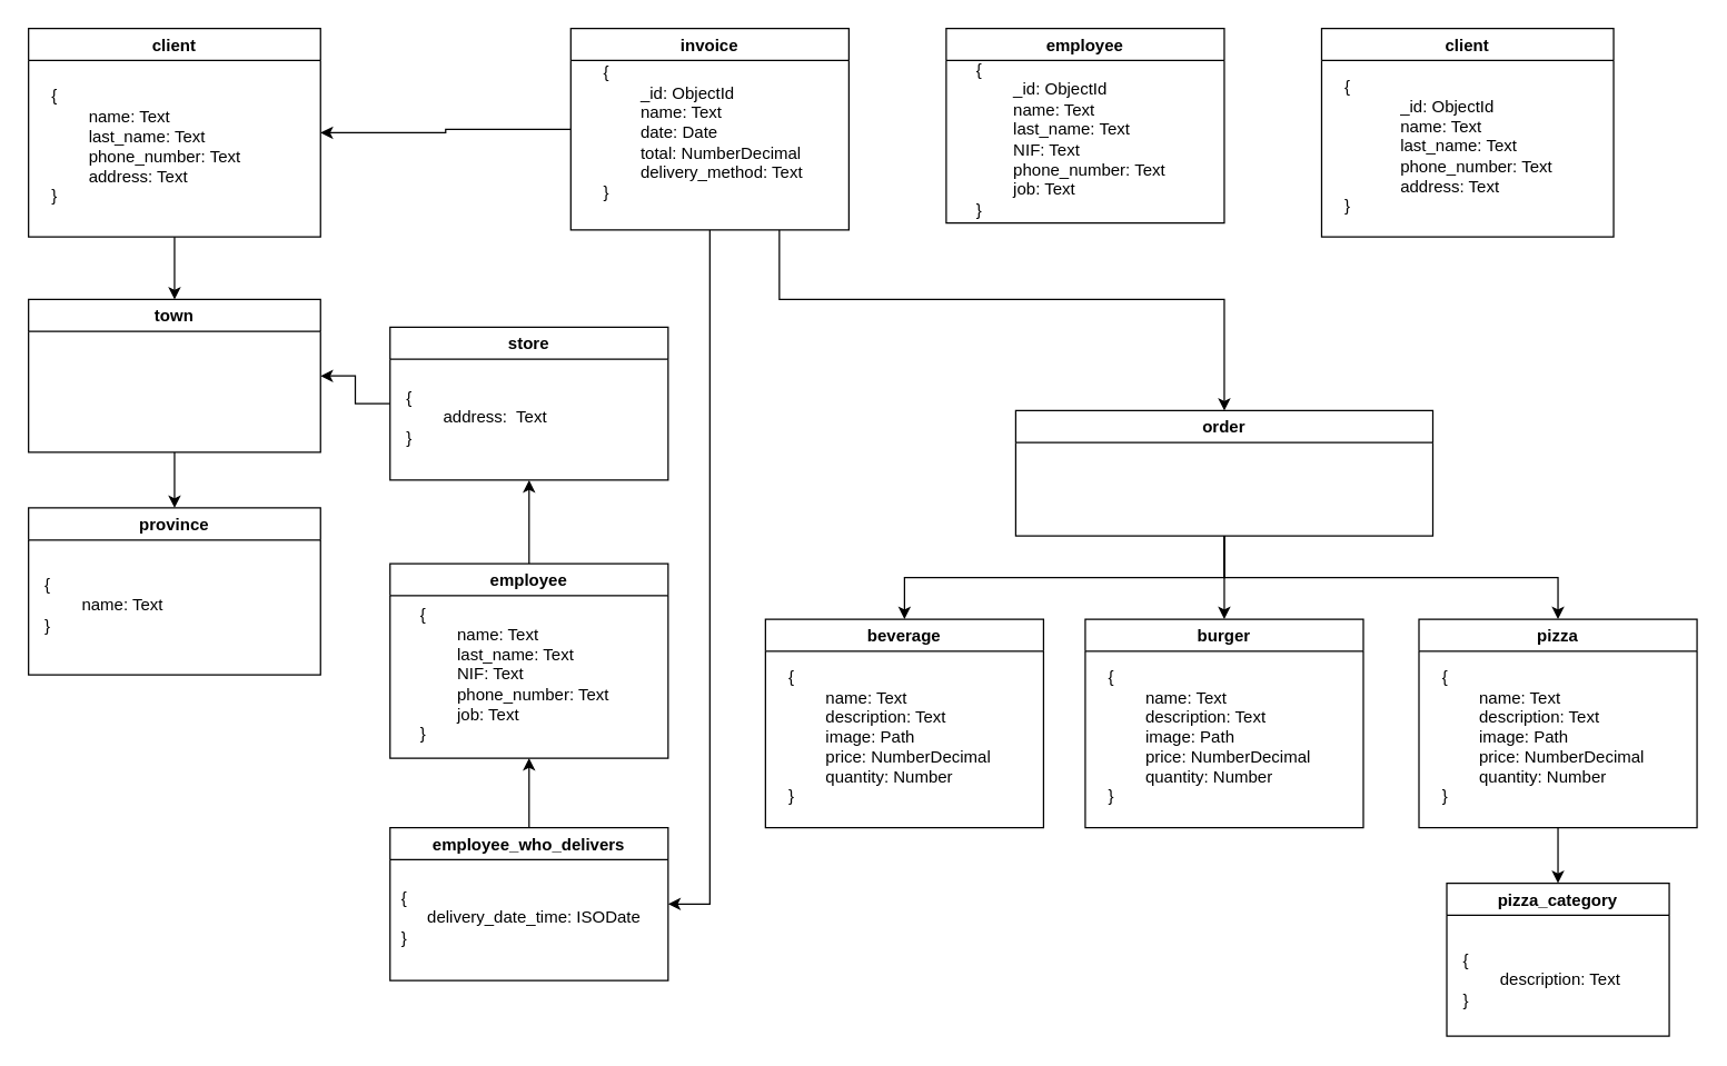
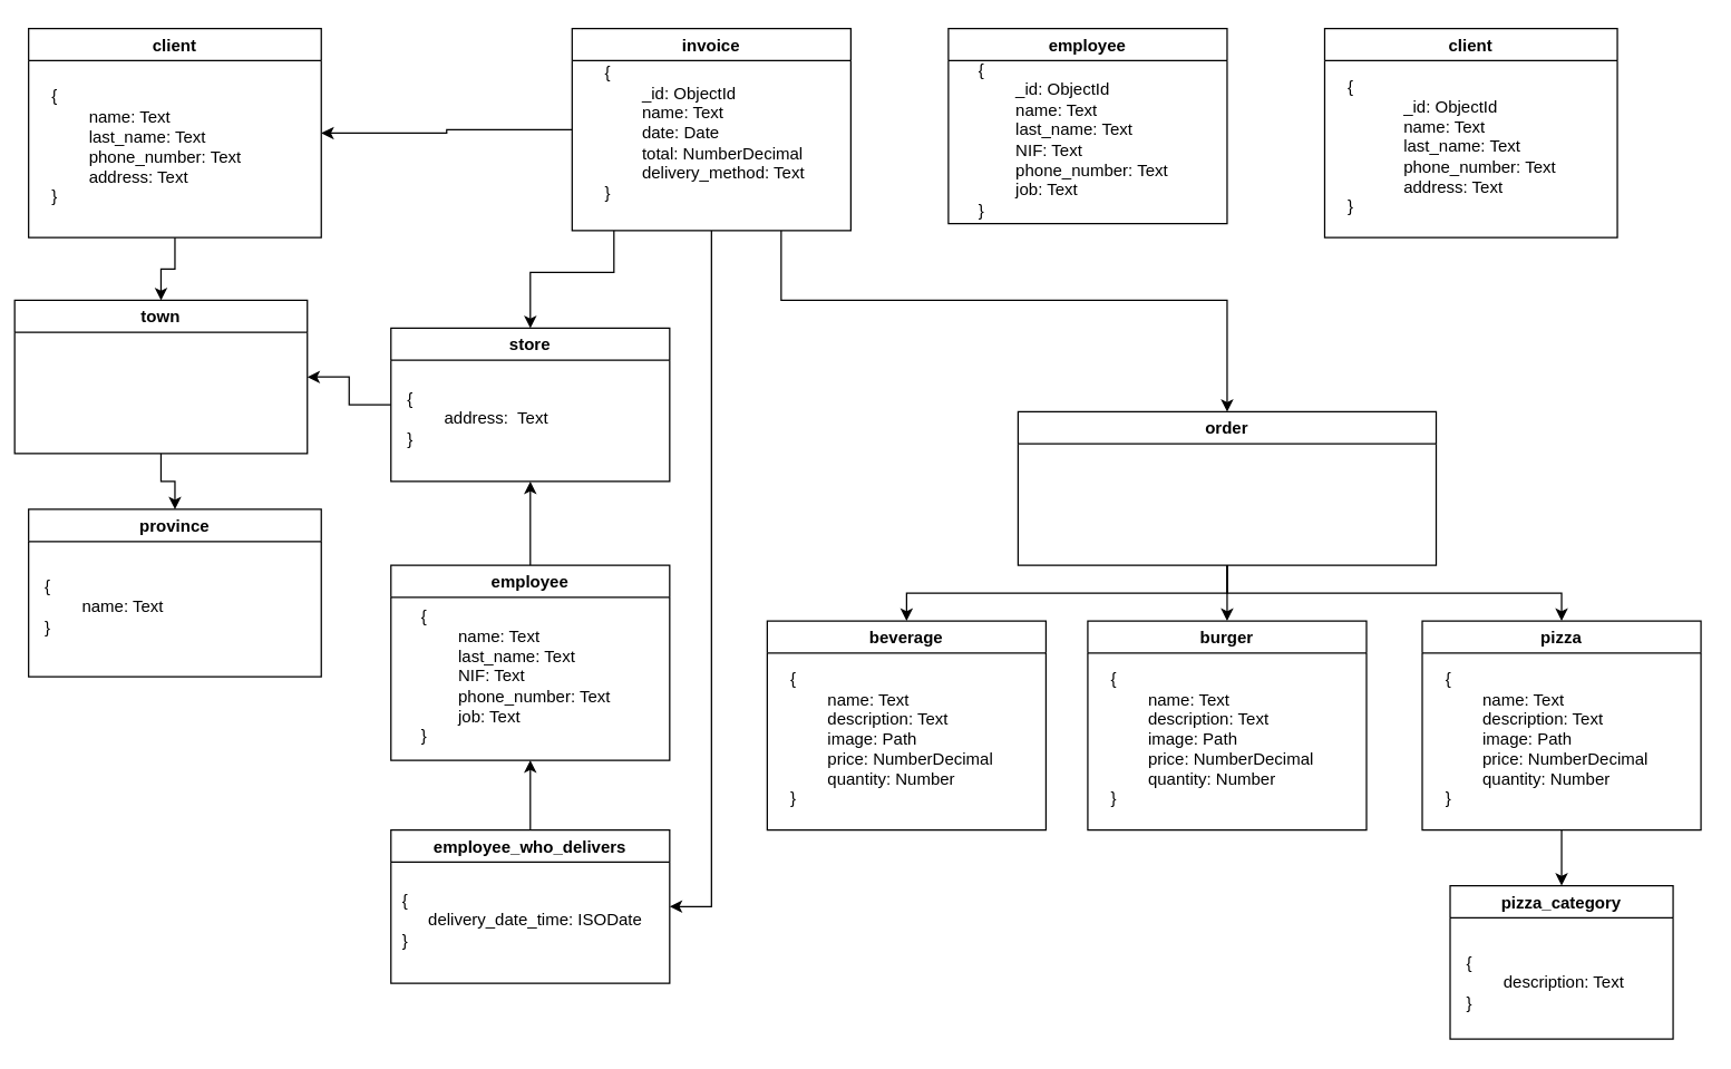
  <mxCell id="0" />
  <mxCell id="1" parent="0" />
+ <mxCell id="2" style="edgeStyle=orthogonalEdgeStyle;rounded=0;orthogonalLoop=1;jettySize=auto;html=1;entryX=0.5;entryY=0;entryDx=0;entryDy=0;" parent="1" source="6" target="32" edge="1"><mxGeometry relative="1" as="geometry"><Array as="points"><mxPoint x="440" y="195" /><mxPoint x="380" y="195" /></Array></mxGeometry></mxCell>
  <mxCell id="3" style="edgeStyle=orthogonalEdgeStyle;rounded=0;orthogonalLoop=1;jettySize=auto;html=1;entryX=0.5;entryY=0;entryDx=0;entryDy=0;exitX=0.75;exitY=1;exitDx=0;exitDy=0;" parent="1" source="6" target="18" edge="1"><mxGeometry relative="1" as="geometry"><Array as="points"><mxPoint x="560" y="215" /><mxPoint x="880" y="215" /></Array></mxGeometry></mxCell>
  <mxCell id="4" style="edgeStyle=orthogonalEdgeStyle;rounded=0;orthogonalLoop=1;jettySize=auto;html=1;" parent="1" source="6" target="14" edge="1"><mxGeometry relative="1" as="geometry"><Array as="points"><mxPoint x="510" y="650" /></Array></mxGeometry></mxCell>
  <mxCell id="5" style="edgeStyle=orthogonalEdgeStyle;rounded=0;orthogonalLoop=1;jettySize=auto;html=1;entryX=1;entryY=0.5;entryDx=0;entryDy=0;" parent="1" source="6" target="9" edge="1"><mxGeometry relative="1" as="geometry" /></mxCell>
  <mxCell id="6" value="invoice" style="swimlane;startSize=23;" parent="1" vertex="1"><mxGeometry x="410" y="20" width="200" height="145" as="geometry" /></mxCell>
  <mxCell id="7" value="&lt;div align=&quot;left&quot;&gt;{&lt;/div&gt;&lt;div align=&quot;left&quot;&gt;&lt;span style=&quot;white-space: pre;&quot;&gt;&#09;&lt;/span&gt;_id: ObjectId&lt;/div&gt;&lt;div align=&quot;left&quot;&gt;&lt;span style=&quot;white-space: pre;&quot;&gt;&#09;&lt;/span&gt;name: Text&lt;br&gt;&lt;/div&gt;&lt;div align=&quot;left&quot;&gt;&lt;span style=&quot;white-space: pre;&quot;&gt;&#09;&lt;/span&gt;date: Date&lt;/div&gt;&lt;div align=&quot;left&quot;&gt;&lt;span style=&quot;white-space: pre;&quot;&gt;&#09;total: NumberDecimal&lt;/span&gt;&lt;/div&gt;&lt;div align=&quot;left&quot;&gt;&lt;span style=&quot;white-space: pre;&quot;&gt;&#09;&lt;/span&gt;delivery_method: Text&lt;br&gt;&lt;/div&gt;&lt;div align=&quot;left&quot;&gt;}&lt;br&gt;&lt;/div&gt;" style="text;html=1;align=center;verticalAlign=middle;resizable=0;points=[];autosize=1;strokeColor=none;fillColor=none;" parent="6" vertex="1"><mxGeometry x="10" y="20" width="170" height="110" as="geometry" /></mxCell>
  <mxCell id="8" style="edgeStyle=orthogonalEdgeStyle;rounded=0;orthogonalLoop=1;jettySize=auto;html=1;entryX=0.5;entryY=0;entryDx=0;entryDy=0;" parent="1" source="9" target="28" edge="1"><mxGeometry relative="1" as="geometry"><mxPoint x="10" y="340" as="targetPoint" /></mxGeometry></mxCell>
  <mxCell id="9" value="client" style="swimlane;" parent="1" vertex="1"><mxGeometry x="20" y="20" width="210" height="150" as="geometry" /></mxCell>
  <mxCell id="10" value="&lt;div&gt;{&lt;/div&gt;&lt;div&gt;&lt;span style=&quot;white-space: pre;&quot;&gt;&lt;span style=&quot;white-space: pre;&quot;&gt;&#09;&lt;/span&gt;name: Text&lt;/span&gt;&lt;/div&gt;&lt;div&gt;&lt;span style=&quot;white-space: pre;&quot;&gt;&lt;span style=&quot;white-space: pre;&quot;&gt;&#09;&lt;/span&gt;last_name: Text&lt;br&gt;&lt;/span&gt;&lt;/div&gt;&lt;div&gt;&lt;span style=&quot;white-space: pre;&quot;&gt;&#09;&lt;/span&gt;phone_number: Text&lt;/div&gt;&lt;div&gt;&lt;span style=&quot;white-space: pre;&quot;&gt;&#09;&lt;/span&gt;address: Text&lt;br&gt;&lt;/div&gt;&lt;div&gt;}&lt;br&gt;&lt;/div&gt;" style="text;html=1;align=left;verticalAlign=middle;resizable=0;points=[];autosize=1;strokeColor=none;fillColor=none;" parent="9" vertex="1"><mxGeometry x="15" y="40" width="150" height="90" as="geometry" /></mxCell>
  <mxCell id="11" value="burger" style="swimlane;startSize=23;" parent="1" vertex="1"><mxGeometry x="780" y="445" width="200" height="150" as="geometry" /></mxCell>
  <mxCell id="12" value="&lt;div&gt;{&lt;/div&gt;&lt;div&gt;&lt;span style=&quot;white-space: pre;&quot;&gt;&lt;span style=&quot;white-space: pre;&quot;&gt;&#09;name&lt;/span&gt;&lt;/span&gt;: Text&lt;/div&gt;&lt;div&gt;&lt;span style=&quot;white-space: pre;&quot;&gt;&#09;description&lt;/span&gt;: Text&lt;/div&gt;&lt;div&gt;&lt;span style=&quot;white-space: pre;&quot;&gt;&#09;image&lt;/span&gt;: Path&lt;/div&gt;&lt;div&gt;&lt;span style=&quot;white-space: pre;&quot;&gt;&#09;&lt;/span&gt;price: NumberDecimal&lt;/div&gt;&lt;div&gt;&lt;span style=&quot;white-space: pre;&quot;&gt;&#09;&lt;/span&gt;quantity: Number&lt;br&gt;&lt;/div&gt;&lt;div&gt;}&lt;br&gt;&lt;/div&gt;" style="text;html=1;align=left;verticalAlign=middle;resizable=0;points=[];autosize=1;strokeColor=none;fillColor=none;" parent="11" vertex="1"><mxGeometry x="15" y="30" width="170" height="110" as="geometry" /></mxCell>
  <mxCell id="13" style="edgeStyle=orthogonalEdgeStyle;rounded=0;orthogonalLoop=1;jettySize=auto;html=1;entryX=0.5;entryY=1;entryDx=0;entryDy=0;" parent="1" source="14" target="35" edge="1"><mxGeometry relative="1" as="geometry" /></mxCell>
  <mxCell id="14" value="employee_who_delivers" style="swimlane;" parent="1" vertex="1"><mxGeometry x="280" y="595" width="200" height="110" as="geometry" /></mxCell>
  <mxCell id="15" value="{&lt;br&gt;&lt;span style=&quot;white-space: pre;&quot;&gt;&#09;&lt;span style=&quot;white-space: pre;&quot;&gt;&#09;&lt;/span&gt;&lt;span style=&quot;white-space: pre;&quot;&gt;&#09;&lt;/span&gt;&lt;span style=&quot;white-space: pre;&quot;&gt;&#09;&lt;/span&gt;&lt;span style=&quot;white-space: pre;&quot;&gt;&#09;&lt;/span&gt;&lt;span style=&quot;white-space: pre;&quot;&gt;&#09;&lt;/span&gt;&lt;span style=&quot;white-space: pre;&quot;&gt;&#09;&lt;/span&gt;&lt;/span&gt;delivery_date_time: ISODate&lt;br&gt;}" style="text;html=1;align=center;verticalAlign=middle;resizable=0;points=[];autosize=1;strokeColor=none;fillColor=none;" parent="14" vertex="1"><mxGeometry x="-170" y="40" width="360" height="50" as="geometry" /></mxCell>
  <mxCell id="16" style="edgeStyle=orthogonalEdgeStyle;rounded=0;orthogonalLoop=1;jettySize=auto;html=1;" parent="1" source="18" target="21" edge="1"><mxGeometry relative="1" as="geometry" /></mxCell>
  <mxCell id="17" style="edgeStyle=orthogonalEdgeStyle;rounded=0;orthogonalLoop=1;jettySize=auto;html=1;" parent="1" source="18" target="23" edge="1"><mxGeometry relative="1" as="geometry" /></mxCell>
- <mxCell id="18" value="order" style="swimlane;" parent="1" vertex="1"><mxGeometry x="730" y="295" width="300" height="90" as="geometry" /></mxCell>
+ <mxCell id="18" value="order" style="swimlane;" parent="1" vertex="1"><mxGeometry x="730" y="295" width="300" height="110" as="geometry" /></mxCell>
  <mxCell id="19" value="" style="endArrow=classic;html=1;rounded=0;entryX=0.5;entryY=0;entryDx=0;entryDy=0;exitX=0.5;exitY=1;exitDx=0;exitDy=0;" parent="1" source="18" target="11" edge="1"><mxGeometry width="50" height="50" relative="1" as="geometry"><mxPoint x="560" y="745" as="sourcePoint" /><mxPoint x="560" y="805" as="targetPoint" /></mxGeometry></mxCell>
  <mxCell id="20" style="edgeStyle=orthogonalEdgeStyle;rounded=0;orthogonalLoop=1;jettySize=auto;html=1;entryX=0.5;entryY=0;entryDx=0;entryDy=0;" parent="1" source="21" edge="1"><mxGeometry relative="1" as="geometry"><mxPoint x="1120" y="635" as="targetPoint" /></mxGeometry></mxCell>
  <mxCell id="21" value="pizza" style="swimlane;startSize=23;" parent="1" vertex="1"><mxGeometry x="1020" y="445" width="200" height="150" as="geometry" /></mxCell>
  <mxCell id="22" value="&lt;div&gt;{&lt;/div&gt;&lt;div&gt;&lt;span style=&quot;white-space: pre;&quot;&gt;&lt;span style=&quot;white-space: pre;&quot;&gt;&#09;name&lt;/span&gt;&lt;/span&gt;: Text&lt;/div&gt;&lt;div&gt;&lt;span style=&quot;white-space: pre;&quot;&gt;&#09;description&lt;/span&gt;: Text&lt;/div&gt;&lt;div&gt;&lt;span style=&quot;white-space: pre;&quot;&gt;&#09;image&lt;/span&gt;: Path&lt;/div&gt;&lt;div&gt;&lt;span style=&quot;white-space: pre;&quot;&gt;&#09;&lt;/span&gt;price: NumberDecimal&lt;/div&gt;&lt;div&gt;&lt;span style=&quot;white-space: pre;&quot;&gt;&#09;&lt;/span&gt;quantity: Number&lt;br&gt;&lt;/div&gt;&lt;div&gt;}&lt;br&gt;&lt;/div&gt;" style="text;html=1;align=left;verticalAlign=middle;resizable=0;points=[];autosize=1;strokeColor=none;fillColor=none;" parent="21" vertex="1"><mxGeometry x="15" y="30" width="170" height="110" as="geometry" /></mxCell>
  <mxCell id="23" value="beverage" style="swimlane;startSize=23;" parent="1" vertex="1"><mxGeometry x="550" y="445" width="200" height="150" as="geometry" /></mxCell>
  <mxCell id="24" value="&lt;div&gt;{&lt;/div&gt;&lt;div&gt;&lt;span style=&quot;white-space: pre;&quot;&gt;&lt;span style=&quot;white-space: pre;&quot;&gt;&#09;name&lt;/span&gt;&lt;/span&gt;: Text&lt;/div&gt;&lt;div&gt;&lt;span style=&quot;white-space: pre;&quot;&gt;&#09;description&lt;/span&gt;: Text&lt;/div&gt;&lt;div&gt;&lt;span style=&quot;white-space: pre;&quot;&gt;&#09;image&lt;/span&gt;: Path&lt;/div&gt;&lt;div&gt;&lt;span style=&quot;white-space: pre;&quot;&gt;&#09;&lt;/span&gt;price: NumberDecimal&lt;/div&gt;&lt;div&gt;&lt;span style=&quot;white-space: pre;&quot;&gt;&#09;&lt;/span&gt;quantity: Number&lt;br&gt;&lt;/div&gt;&lt;div&gt;}&lt;br&gt;&lt;/div&gt;" style="text;html=1;align=left;verticalAlign=middle;resizable=0;points=[];autosize=1;strokeColor=none;fillColor=none;" parent="23" vertex="1"><mxGeometry x="15" y="30" width="170" height="110" as="geometry" /></mxCell>
  <mxCell id="25" value="pizza_category" style="swimlane;" parent="1" vertex="1"><mxGeometry x="1040" y="635" width="160" height="110" as="geometry" /></mxCell>
  <mxCell id="26" value="&lt;div&gt;{&lt;/div&gt;&lt;div&gt;&lt;span style=&quot;white-space: pre;&quot;&gt;&#09;description&lt;/span&gt;: Text&lt;/div&gt;&lt;div&gt;}&lt;br&gt;&lt;/div&gt;" style="text;html=1;align=left;verticalAlign=middle;resizable=0;points=[];autosize=1;strokeColor=none;fillColor=none;" parent="25" vertex="1"><mxGeometry x="10" y="40" width="140" height="60" as="geometry" /></mxCell>
  <mxCell id="27" style="edgeStyle=orthogonalEdgeStyle;rounded=0;orthogonalLoop=1;jettySize=auto;html=1;entryX=0.5;entryY=0;entryDx=0;entryDy=0;" parent="1" source="28" target="29" edge="1"><mxGeometry relative="1" as="geometry" /></mxCell>
- <mxCell id="28" value="town" style="swimlane;" parent="1" vertex="1"><mxGeometry x="20" y="215" width="210" height="110" as="geometry" /></mxCell>
+ <mxCell id="28" value="town" style="swimlane;" parent="1" vertex="1"><mxGeometry x="10" y="215" width="210" height="110" as="geometry" /></mxCell>
  <mxCell id="29" value="province" style="swimlane;" parent="1" vertex="1"><mxGeometry x="20" y="365" width="210" height="120" as="geometry" /></mxCell>
  <mxCell id="30" value="&lt;div&gt;{&lt;/div&gt;&lt;div&gt;&lt;span style=&quot;white-space: pre;&quot;&gt;&#09;&lt;/span&gt;name: Text&lt;/div&gt;&lt;div&gt;}&lt;br&gt;&lt;/div&gt;" style="text;html=1;align=left;verticalAlign=middle;resizable=0;points=[];autosize=1;strokeColor=none;fillColor=none;" parent="29" vertex="1"><mxGeometry x="10" y="40" width="110" height="60" as="geometry" /></mxCell>
  <mxCell id="31" style="edgeStyle=orthogonalEdgeStyle;rounded=0;orthogonalLoop=1;jettySize=auto;html=1;entryX=1;entryY=0.5;entryDx=0;entryDy=0;" parent="1" source="32" target="28" edge="1"><mxGeometry relative="1" as="geometry" /></mxCell>
  <mxCell id="32" value="store" style="swimlane;" parent="1" vertex="1"><mxGeometry x="280" y="235" width="200" height="110" as="geometry" /></mxCell>
  <mxCell id="33" value="&lt;div&gt;&lt;span style=&quot;white-space: pre;&quot;&gt;{&lt;/span&gt;&lt;/div&gt;&lt;div&gt;&lt;span style=&quot;white-space: pre;&quot;&gt;&#09;&lt;/span&gt;address:&amp;nbsp; Text&lt;/div&gt;&lt;div&gt;}&lt;br&gt;&lt;/div&gt;" style="text;html=1;align=left;verticalAlign=middle;resizable=0;points=[];autosize=1;strokeColor=none;fillColor=none;" parent="32" vertex="1"><mxGeometry x="10" y="35" width="120" height="60" as="geometry" /></mxCell>
  <mxCell id="34" style="edgeStyle=orthogonalEdgeStyle;rounded=0;orthogonalLoop=1;jettySize=auto;html=1;entryX=0.5;entryY=1;entryDx=0;entryDy=0;" parent="1" source="35" target="32" edge="1"><mxGeometry relative="1" as="geometry" /></mxCell>
  <mxCell id="35" value="employee" style="swimlane;startSize=23;" parent="1" vertex="1"><mxGeometry x="280" y="405" width="200" height="140" as="geometry" /></mxCell>
  <mxCell id="36" value="&lt;div&gt;{&lt;/div&gt;&lt;div&gt;&lt;span style=&quot;white-space: pre;&quot;&gt;&#09;&lt;/span&gt;name: Text&lt;/div&gt;&lt;div&gt;&lt;span style=&quot;white-space: pre;&quot;&gt;&#09;&lt;/span&gt;last_name: Text&lt;br&gt;&lt;/div&gt;&lt;div&gt;&lt;span style=&quot;white-space: pre;&quot;&gt;&#09;&lt;/span&gt;NIF: Text&lt;/div&gt;&lt;div&gt;&lt;span style=&quot;white-space: pre;&quot;&gt;&#09;&lt;/span&gt;phone_number: Text&lt;br&gt;&lt;/div&gt;&lt;div&gt;&lt;span style=&quot;white-space: pre;&quot;&gt;&#09;&lt;/span&gt;job: Text&lt;br&gt;&lt;/div&gt;&lt;div&gt;}&lt;br&gt;&lt;/div&gt;" style="text;html=1;align=left;verticalAlign=middle;resizable=0;points=[];autosize=1;strokeColor=none;fillColor=none;" parent="35" vertex="1"><mxGeometry x="20" y="30" width="150" height="100" as="geometry" /></mxCell>
  <mxCell id="37" value="client" style="swimlane;" parent="1" vertex="1"><mxGeometry x="950" y="20" width="210" height="150" as="geometry" /></mxCell>
  <mxCell id="38" value="&lt;div&gt;{&lt;/div&gt;&lt;blockquote style=&quot;margin: 0 0 0 40px; border: none; padding: 0px;&quot;&gt;&lt;div&gt;_id: ObjectId&lt;/div&gt;&lt;div&gt;&lt;span style=&quot;&quot;&gt;name: Text&lt;/span&gt;&lt;/div&gt;&lt;div&gt;&lt;span style=&quot;&quot;&gt;last_name: Text&lt;/span&gt;&lt;/div&gt;&lt;div&gt;phone_number: Text&lt;/div&gt;&lt;div&gt;address: Text&lt;/div&gt;&lt;/blockquote&gt;&lt;div&gt;}&lt;br&gt;&lt;/div&gt;" style="text;html=1;align=left;verticalAlign=middle;resizable=0;points=[];autosize=1;strokeColor=none;fillColor=none;" parent="37" vertex="1"><mxGeometry x="15" y="35" width="160" height="100" as="geometry" /></mxCell>
  <mxCell id="39" value="employee" style="swimlane;startSize=23;" parent="1" vertex="1"><mxGeometry x="680" y="20" width="200" height="140" as="geometry" /></mxCell>
  <mxCell id="40" value="&lt;div&gt;{&lt;/div&gt;&lt;div&gt;&lt;span style=&quot;white-space: pre;&quot;&gt;&#09;&lt;/span&gt;_id: ObjectId&lt;br&gt;&lt;/div&gt;&lt;div&gt;&lt;span style=&quot;white-space: pre;&quot;&gt;&#09;&lt;/span&gt;name: Text&lt;/div&gt;&lt;div&gt;&lt;span style=&quot;white-space: pre;&quot;&gt;&#09;&lt;/span&gt;last_name: Text&lt;br&gt;&lt;/div&gt;&lt;div&gt;&lt;span style=&quot;white-space: pre;&quot;&gt;&#09;&lt;/span&gt;NIF: Text&lt;/div&gt;&lt;div&gt;&lt;span style=&quot;white-space: pre;&quot;&gt;&#09;&lt;/span&gt;phone_number: Text&lt;br&gt;&lt;/div&gt;&lt;div&gt;&lt;span style=&quot;white-space: pre;&quot;&gt;&#09;&lt;/span&gt;job: Text&lt;br&gt;&lt;/div&gt;&lt;div&gt;}&lt;br&gt;&lt;/div&gt;" style="text;html=1;align=left;verticalAlign=middle;resizable=0;points=[];autosize=1;strokeColor=none;fillColor=none;" parent="39" vertex="1"><mxGeometry x="20" y="20" width="150" height="120" as="geometry" /></mxCell>
